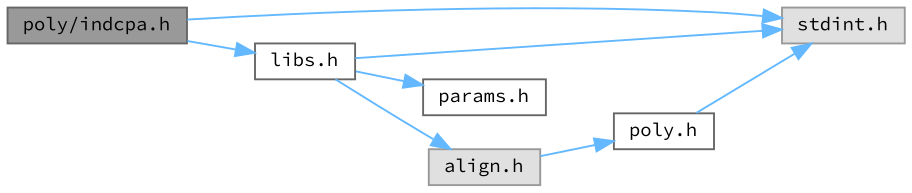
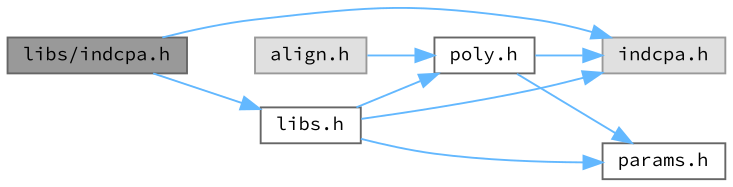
  digraph {
    fontname="Source Code Pro"
    rankdir=LR
    node [color=grey40 fillcolor=white fontname="Source Code Pro" fontsize=10 shape=box style=filled]
    edge [color=steelblue1 fontname="Source Code Pro" fontsize=10 labelfontname=Helvetica labelfontsize=10 style=solid]
-   n1 [color=gray40 fillcolor=grey60 fontcolor=black height=0.2 label="poly/indcpa.h" width=0.4]
-   n2 [color=grey60 fillcolor="#E0E0E0" height=0.2 label="stdint.h" width=0.4]
+   n1 [color=gray40 fillcolor=grey60 fontcolor=black height=0.2 label="libs/indcpa.h" width=0.4]
+   n2 [color=grey60 fillcolor="#E0E0E0" height=0.2 label="indcpa.h" width=0.4]
    n3 [height=0.2 label="libs.h" width=0.4]
    n4 [height=0.2 label="params.h" width=0.4]
    n5 [height=0.2 label="poly.h" width=0.4]
    n6 [color=grey60 fillcolor="#E0E0E0" height=0.2 label="align.h" width=0.4]
    n1 -> n2
    n1 -> n3
    n3 -> n2
    n3 -> n4
-   n3 -> n6
+   n3 -> n5
    n5 -> n2
+   n5 -> n4
    n6 -> n5
  }
